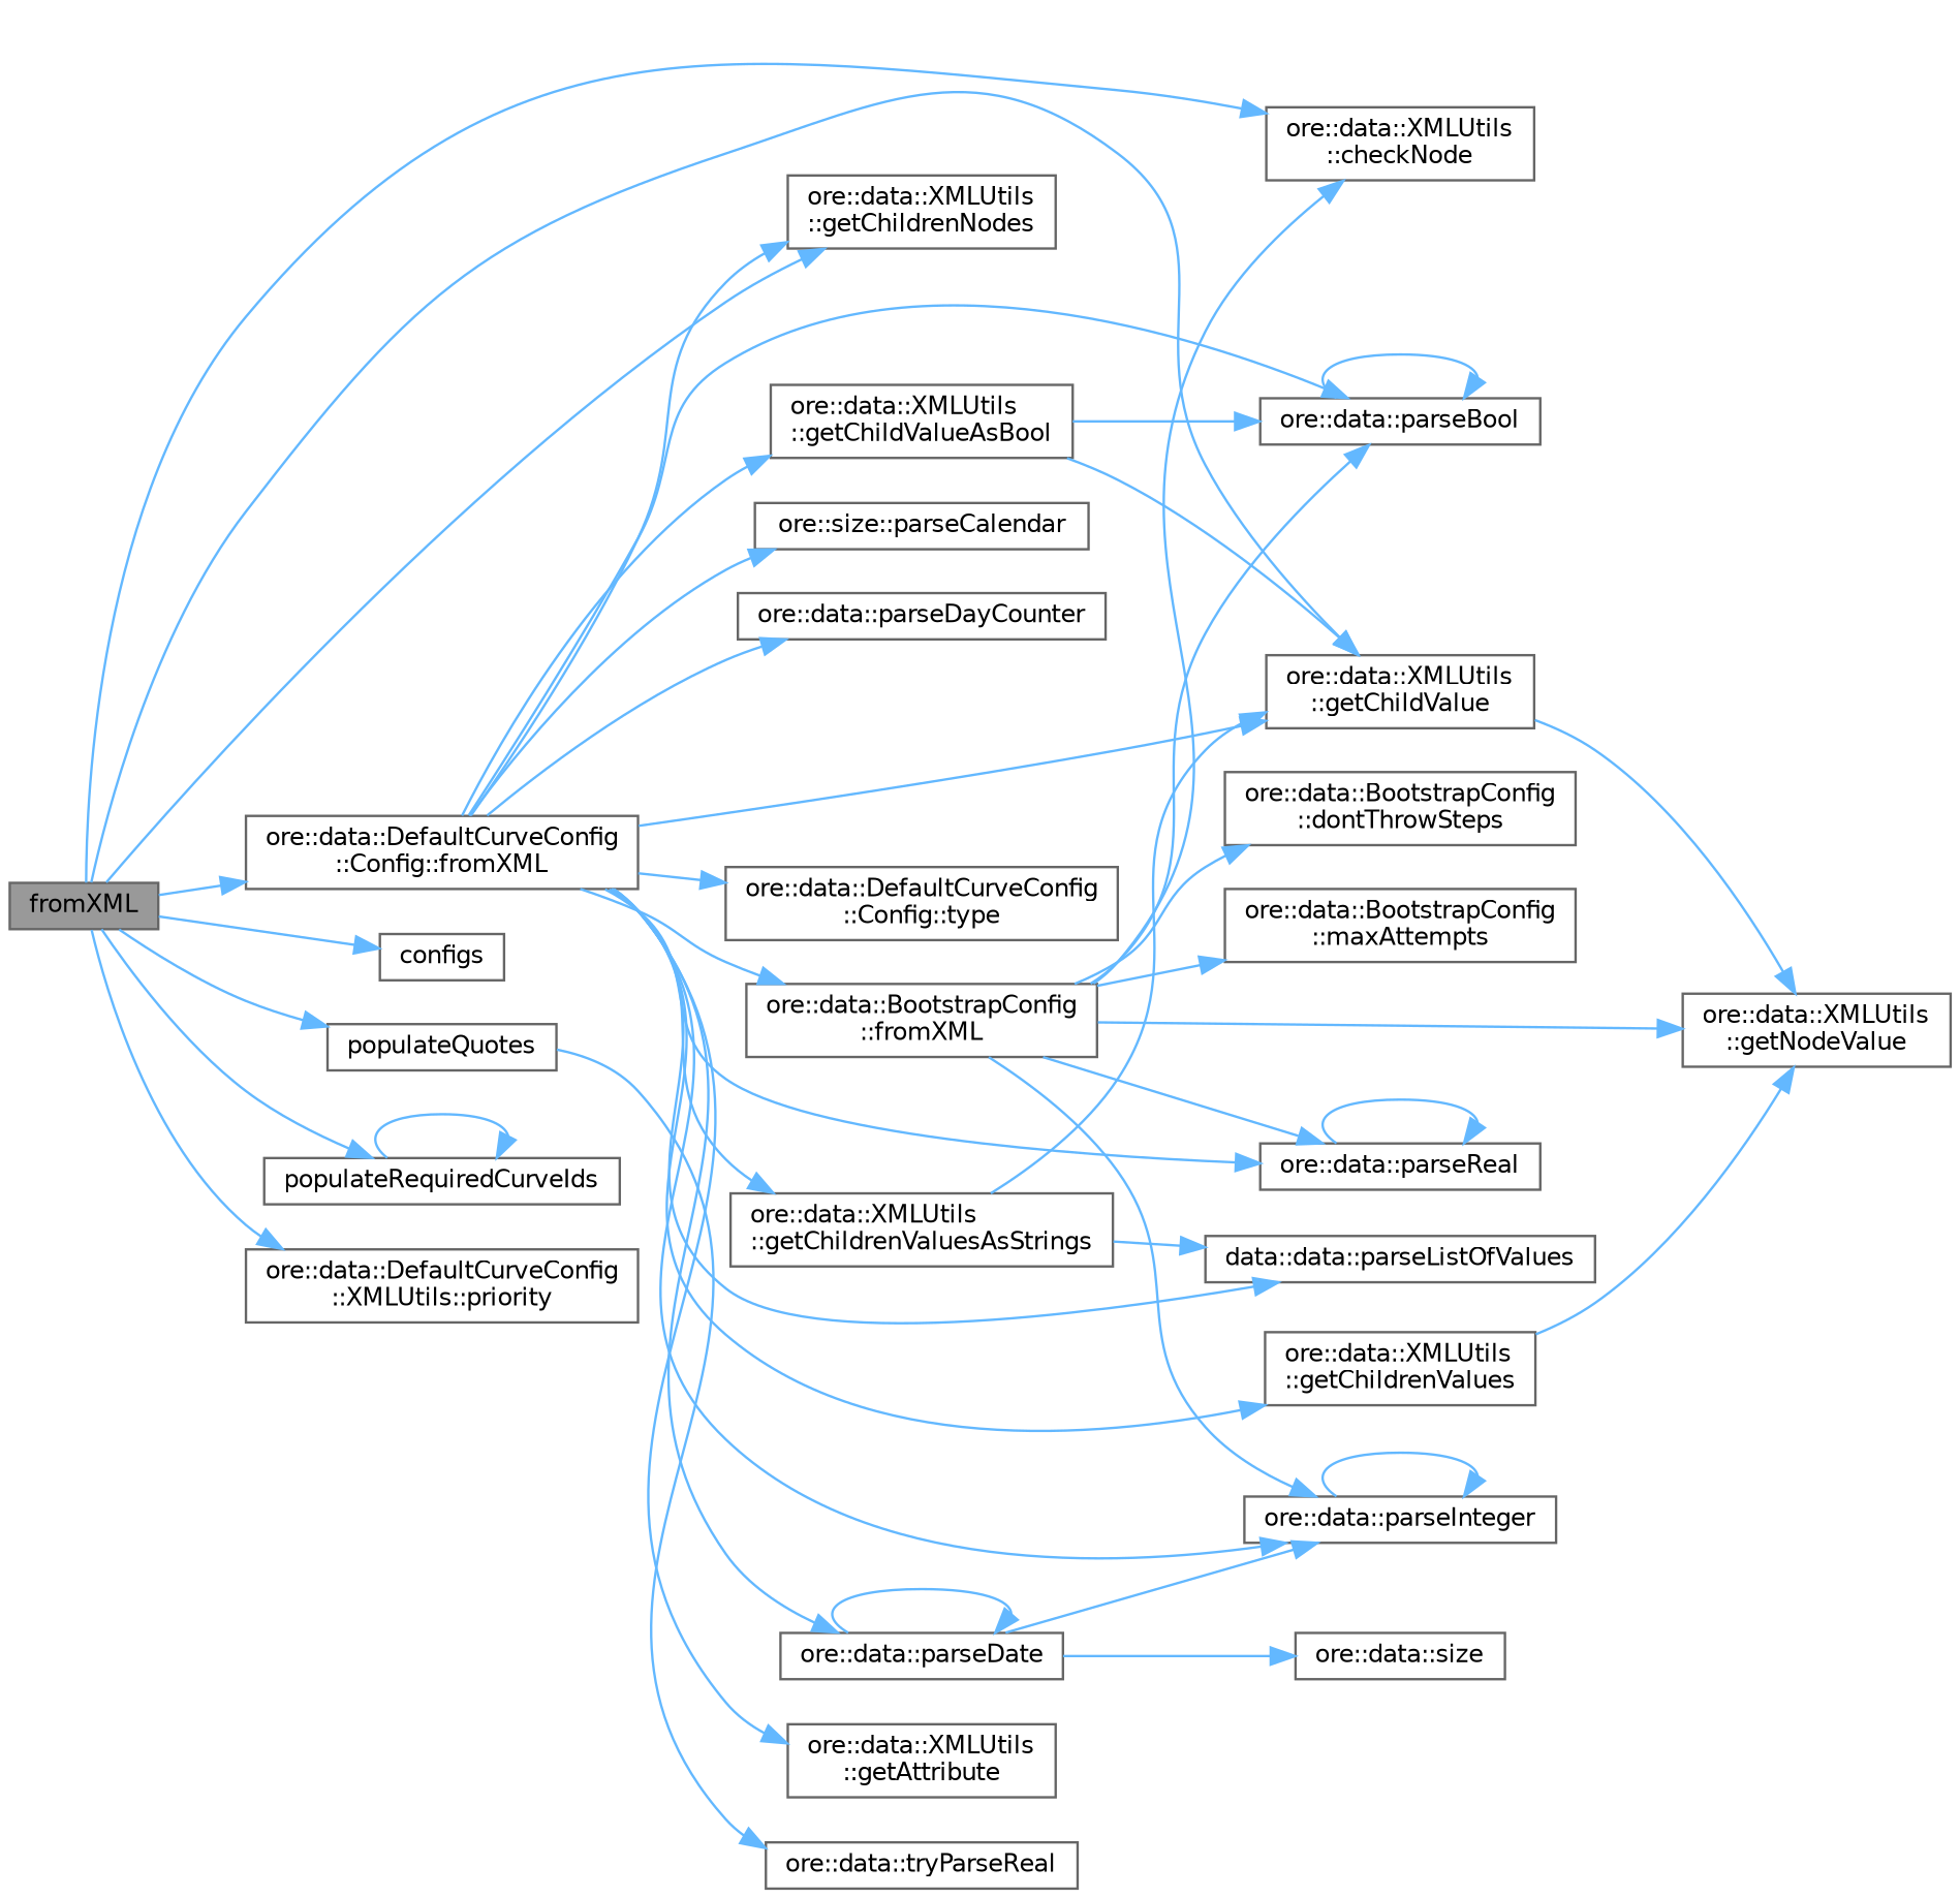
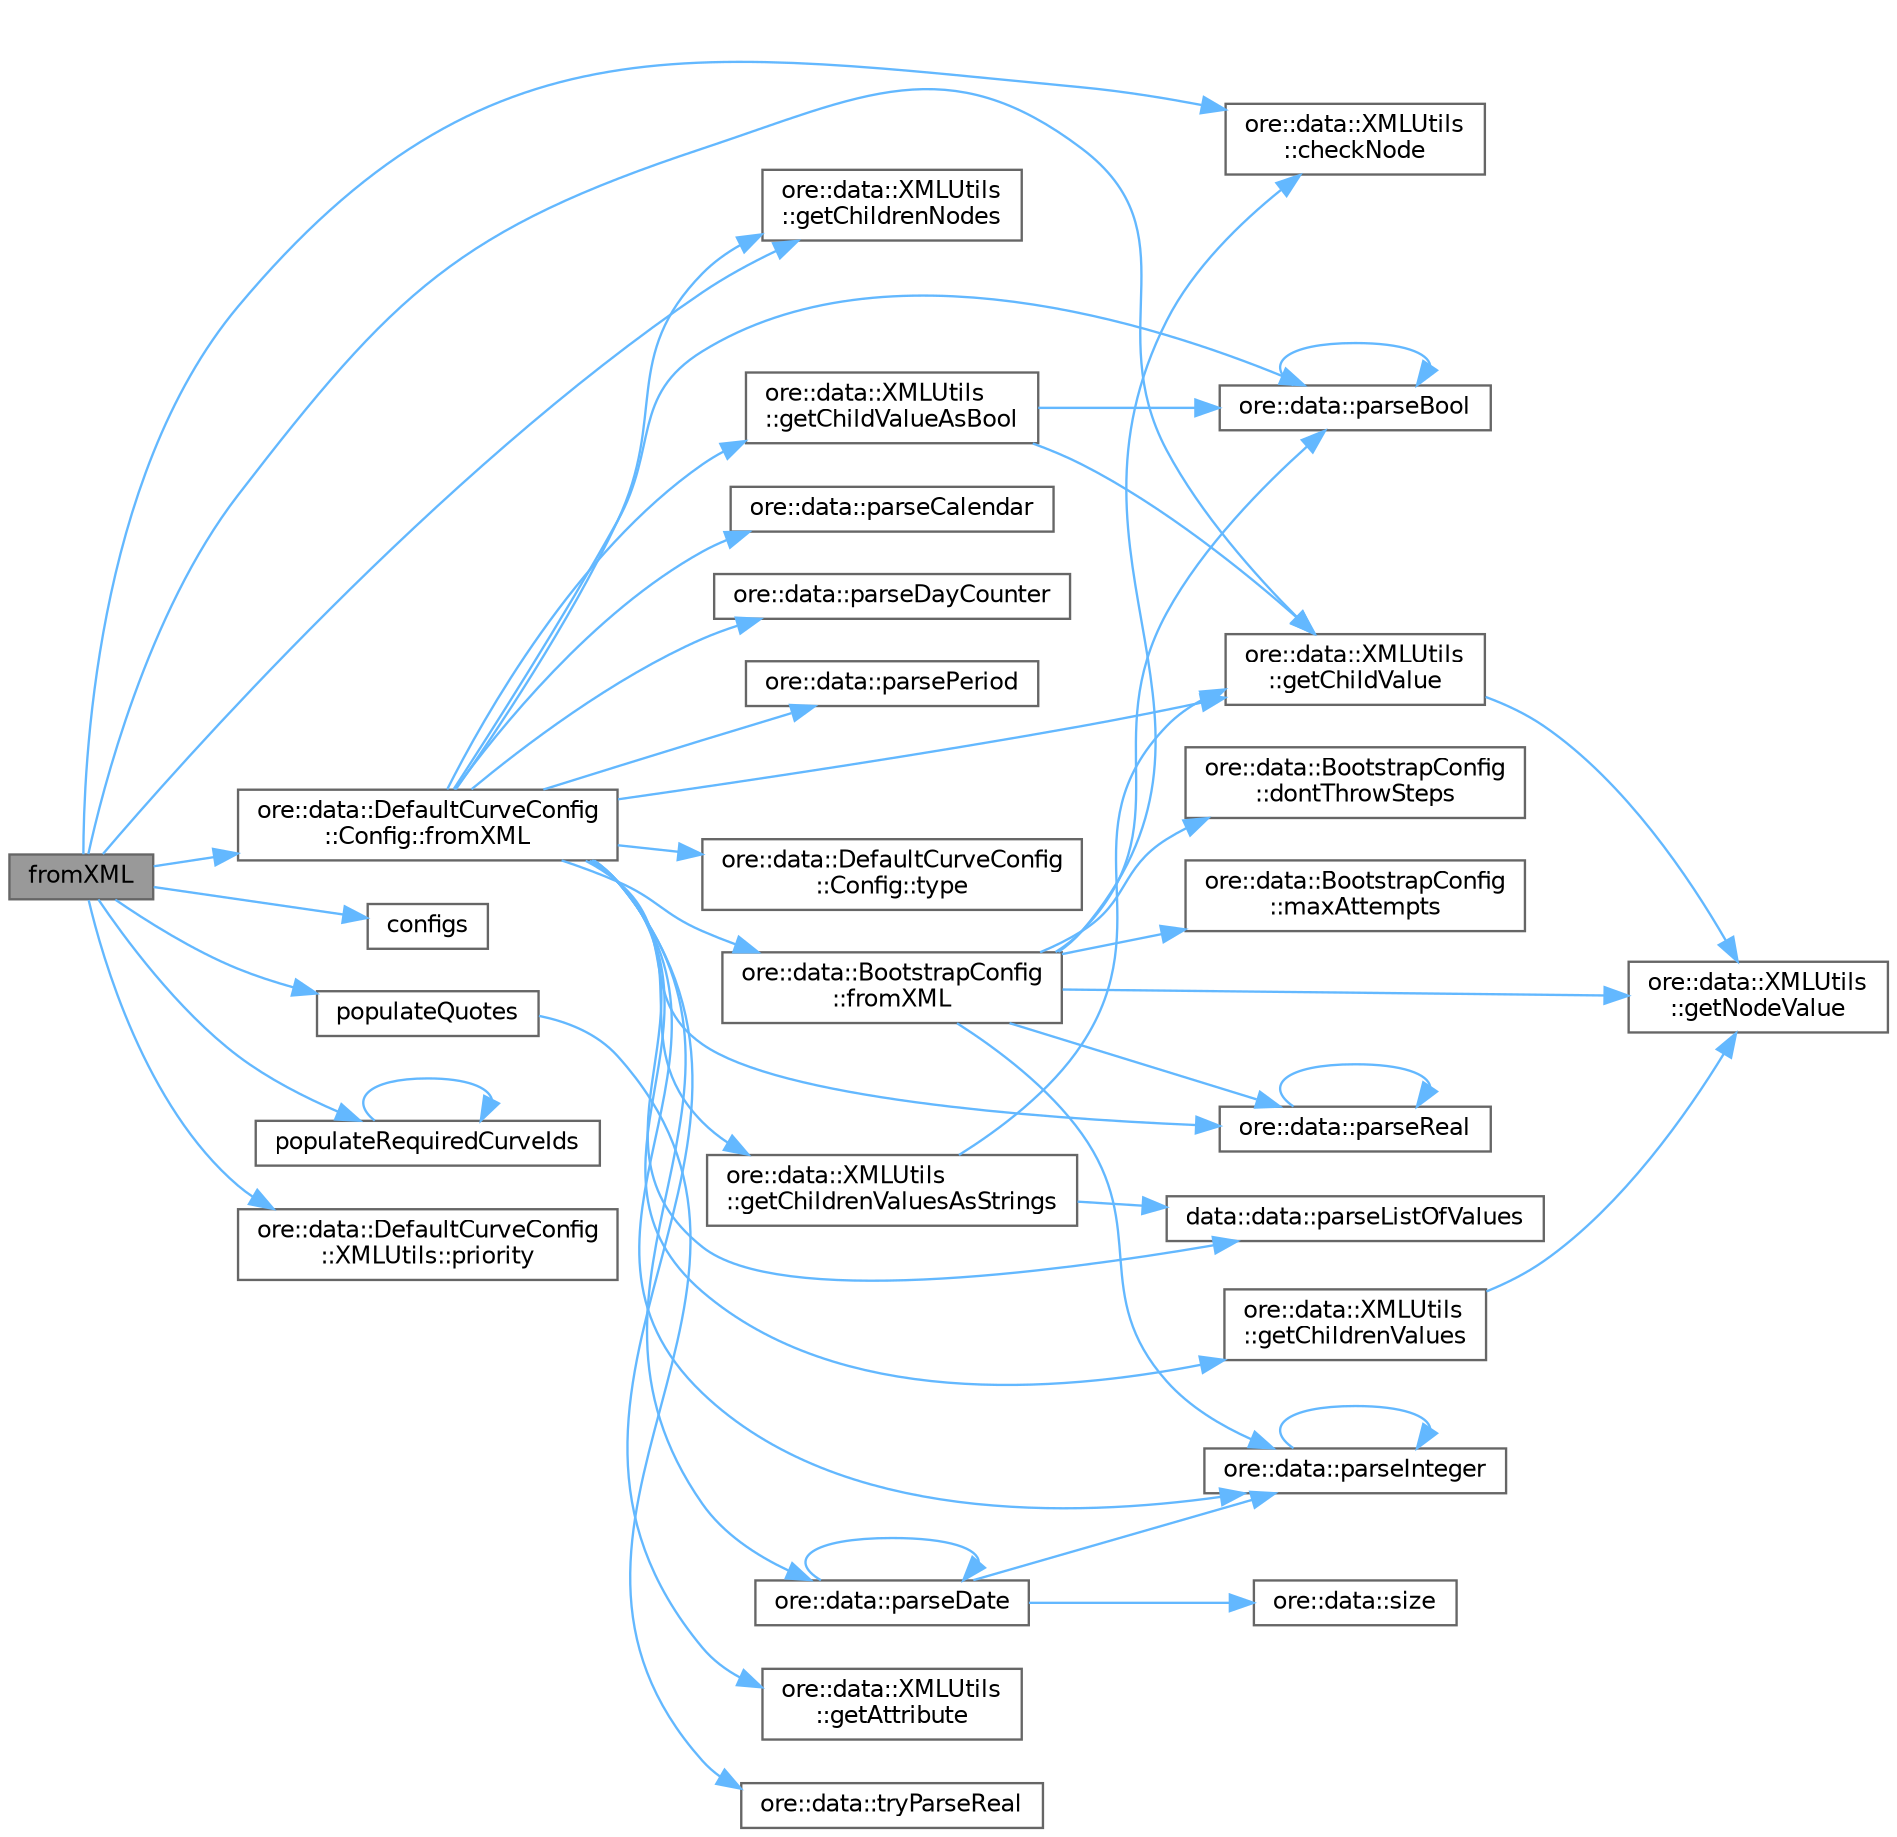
  digraph {
    rankdir=LR
    node [color=grey40 fillcolor=white fontname=Helvetica fontsize=10 shape=box style=filled]
    edge [color=steelblue1 fontname=Helvetica fontsize=10 labelfontname=Helvetica labelfontsize=10 style=solid]
    n1 [color=gray40 fillcolor=grey60 fontcolor=black height=0.2 label=fromXML width=0.4]
    n2 [height=0.2 label="ore::data::XMLUtils\l::checkNode" width=0.4]
    n3 [height=0.2 label=configs width=0.4]
    n4 [height=0.2 label="ore::data::DefaultCurveConfig\l::Config::fromXML" width=0.4]
    n5 [height=0.2 label="ore::data::XMLUtils\l::getChildrenNodes" width=0.4]
    n6 [height=0.2 label="ore::data::XMLUtils\l::getChildValue" width=0.4]
    n7 [height=0.2 label=populateQuotes width=0.4]
    n8 [height=0.2 label=populateRequiredCurveIds width=0.4]
    n9 [height=0.2 label="ore::data::DefaultCurveConfig\l::XMLUtils::priority" width=0.4]
    n10 [height=0.2 label="ore::data::BootstrapConfig\l::fromXML" width=0.4]
    n11 [height=0.2 label="ore::data::parseBool" width=0.4]
    n12 [height=0.2 label="ore::data::parseInteger" width=0.4]
    n13 [height=0.2 label="ore::data::parseReal" width=0.4]
    n14 [height=0.2 label="ore::data::XMLUtils\l::getAttribute" width=0.4]
    n15 [height=0.2 label="ore::data::XMLUtils\l::getChildrenValues" width=0.4]
    n16 [height=0.2 label="ore::data::XMLUtils\l::getChildrenValuesAsStrings" width=0.4]
    n17 [height=0.2 label="data::data::parseListOfValues" width=0.4]
    n18 [height=0.2 label="ore::data::XMLUtils\l::getChildValueAsBool" width=0.4]
-   n19 [height=0.2 label="ore::size::parseCalendar" width=0.4]
+   n19 [height=0.2 label="ore::data::parseCalendar" width=0.4]
    n20 [height=0.2 label="ore::data::parseDate" width=0.4]
    n21 [height=0.2 label="ore::data::parseDayCounter" width=0.4]
+   n22 [height=0.2 label="ore::data::parsePeriod" width=0.4]
    n23 [height=0.2 label="ore::data::DefaultCurveConfig\l::Config::type" width=0.4]
    n24 [height=0.2 label="ore::data::XMLUtils\l::getNodeValue" width=0.4]
    n25 [height=0.2 label="ore::data::tryParseReal" width=0.4]
    n26 [height=0.2 label="ore::data::BootstrapConfig\l::dontThrowSteps" width=0.4]
    n27 [height=0.2 label="ore::data::BootstrapConfig\l::maxAttempts" width=0.4]
    n28 [height=0.2 label="ore::data::size" width=0.4]
    n1 -> n2
    n1 -> n3
    n1 -> n4
    n1 -> n5
    n1 -> n6
    n1 -> n7
    n1 -> n8
    n1 -> n9
    n4 -> n5
    n4 -> n6
    n4 -> n10
    n4 -> n11
    n4 -> n12
    n4 -> n13
    n4 -> n14
    n4 -> n15
    n4 -> n16
    n4 -> n17
    n4 -> n18
    n4 -> n19
    n4 -> n20
    n4 -> n21
+   n4 -> n22
    n4 -> n23
    n6 -> n24
    n7 -> n25
    n8 -> n8
    n10 -> n2
    n10 -> n11
    n10 -> n12
    n10 -> n13
    n10 -> n24
    n10 -> n26
    n10 -> n27
    n11 -> n11
    n12 -> n12
    n13 -> n13
    n15 -> n24
    n16 -> n6
    n16 -> n17
    n18 -> n6
    n18 -> n11
    n20 -> n12
    n20 -> n20
    n20 -> n28
  }
